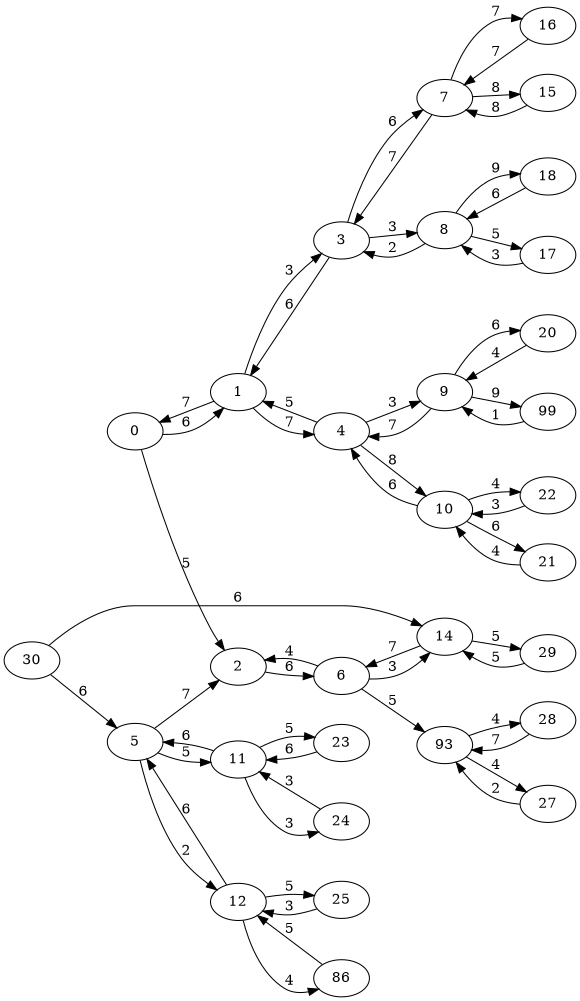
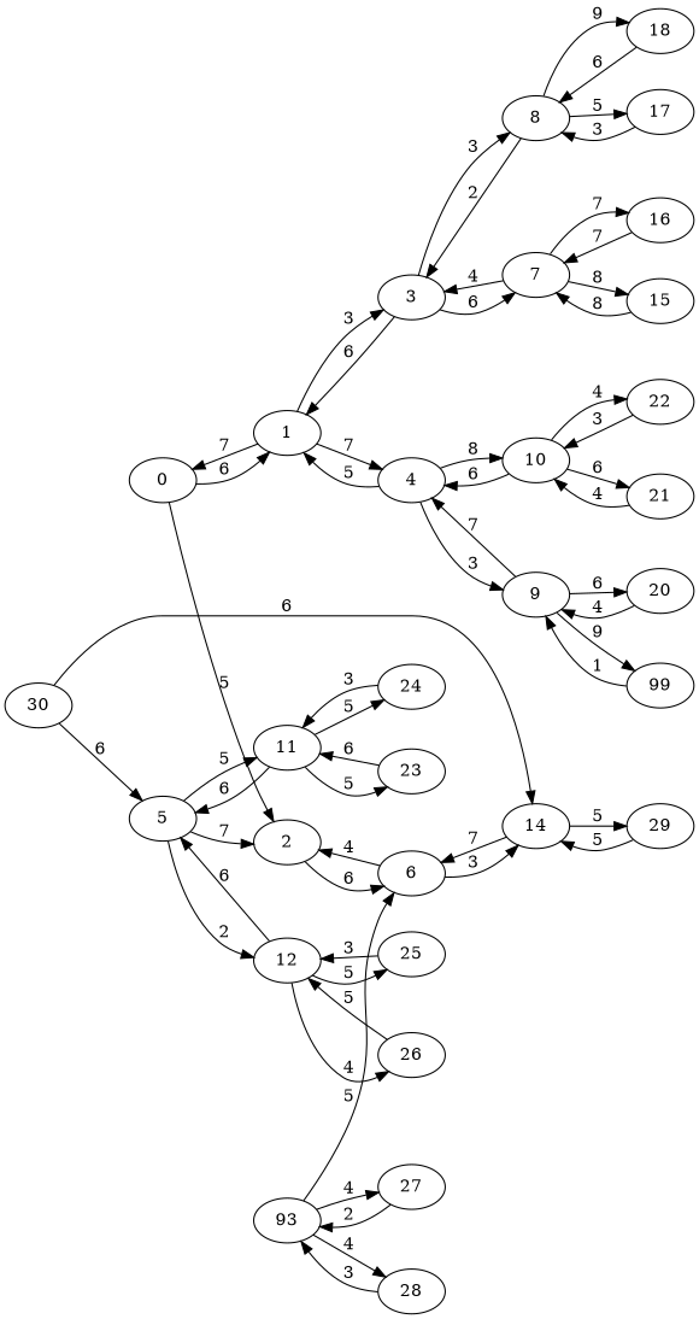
  strict digraph {
    rankdir=LR
    0
    1
    2
    3
    4
    6
    7
    8
    9
    10
    5
    11
    12
    14
    15
    16
    17
    18
    n19 [label=99]
    20
    21
    22
    23
    24
    25
-   26 [label=86]
+   26
    29
    n28 [label=93]
    27
    28
    30
    0 -> 1 [label=6]
    0 -> 2 [label=5]
    1 -> 0 [label=7]
    1 -> 3 [label=3]
    1 -> 4 [label=7]
    2 -> 6 [label=6]
    3 -> 1 [label=6]
    3 -> 7 [label=6]
    3 -> 8 [label=3]
    4 -> 1 [label=5]
    4 -> 9 [label=3]
    4 -> 10 [label=8]
    6 -> 2 [label=4]
    6 -> 14 [label=3]
-   7 -> 3 [label=7]
+   7 -> 3 [label=4]
    7 -> 15 [label=8]
    7 -> 16 [label=7]
    8 -> 3 [label=2]
    8 -> 17 [label=5]
    8 -> 18 [label=9]
    9 -> 4 [label=7]
    9 -> n19 [label=9]
    9 -> 20 [label=6]
    10 -> 4 [label=6]
    10 -> 21 [label=6]
    10 -> 22 [label=4]
    5 -> 2 [label=7]
    5 -> 11 [label=5]
    5 -> 12 [label=2]
    11 -> 5 [label=6]
    11 -> 23 [label=5]
-   11 -> 24 [label=3]
+   11 -> 24 [label=5]
    12 -> 5 [label=6]
    12 -> 25 [label=5]
    12 -> 26 [label=4]
    14 -> 6 [label=7]
    14 -> 29 [label=5]
    15 -> 7 [label=8]
    16 -> 7 [label=7]
    17 -> 8 [label=3]
    18 -> 8 [label=6]
    n19 -> 9 [label=1]
    20 -> 9 [label=4]
    21 -> 10 [label=4]
    22 -> 10 [label=3]
    23 -> 11 [label=6]
    24 -> 11 [label=3]
    25 -> 12 [label=3]
    26 -> 12 [label=5]
    29 -> 14 [label=5]
-   6 -> n28 [label=5]
+   n28 -> 6 [label=5]
    n28 -> 27 [label=4]
    n28 -> 28 [label=4]
    27 -> n28 [label=2]
-   28 -> n28 [label=7]
+   28 -> n28 [label=3]
    30 -> 5 [label=6]
    30 -> 14 [label=6]
  }
